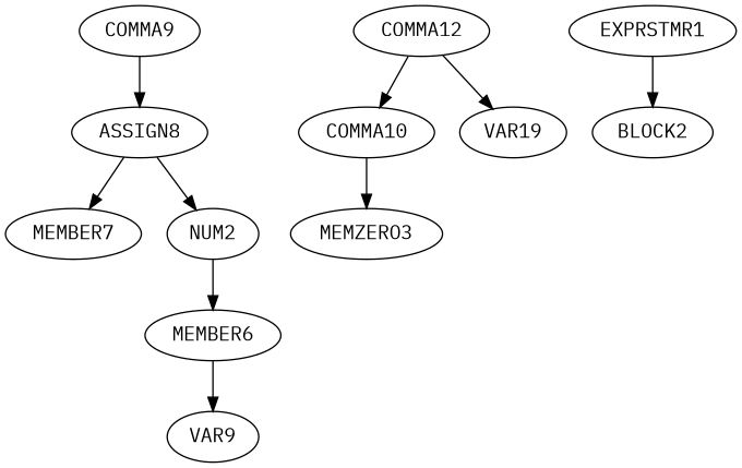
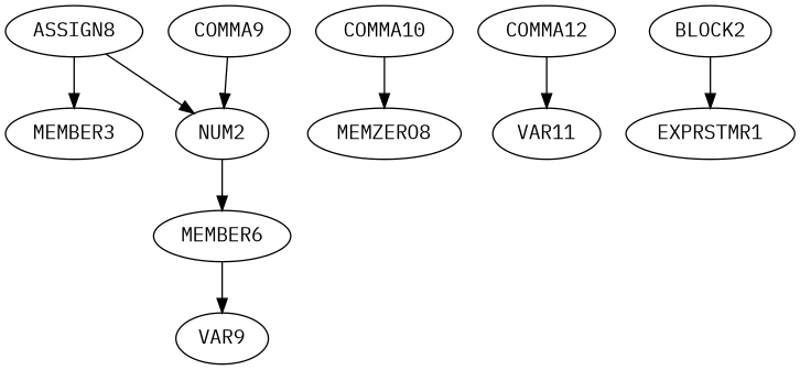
  digraph {
    fontname="IBM Plex Mono"
    node [fontname="IBM Plex Mono"]
    edge [fontname="IBM Plex Mono"]
    n1 [label=VAR9]
    MEMBER6
    ASSIGN8
-   MEMBER7
+   MEMBER7 [label=MEMBER3]
    NUM2
    COMMA9
    COMMA10
-   MEMZERO3
+   MEMZERO3 [label=MEMZERO8]
    COMMA12
-   VAR11 [label=VAR19]
+   VAR11
    n11 [label=BLOCK2]
    EXPRSTMR1
    MEMBER6 -> n1
    ASSIGN8 -> MEMBER7
    ASSIGN8 -> NUM2
    NUM2 -> MEMBER6
-   COMMA9 -> ASSIGN8
+   COMMA9 -> NUM2
    COMMA10 -> MEMZERO3
-   COMMA12 -> COMMA10
    COMMA12 -> VAR11
-   EXPRSTMR1 -> n11
+   n11 -> EXPRSTMR1
  }
